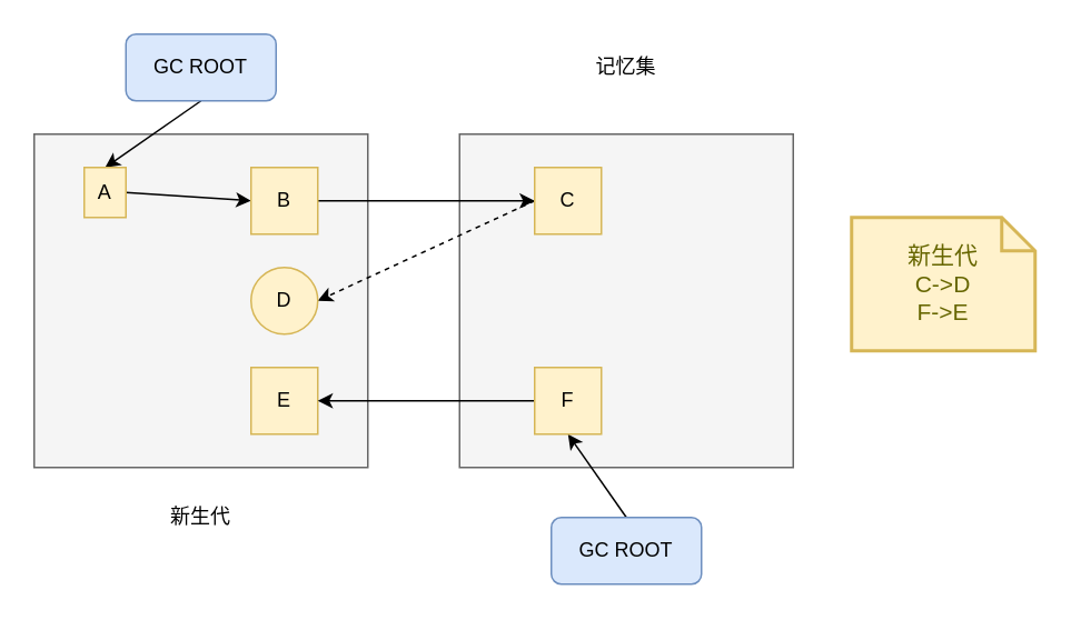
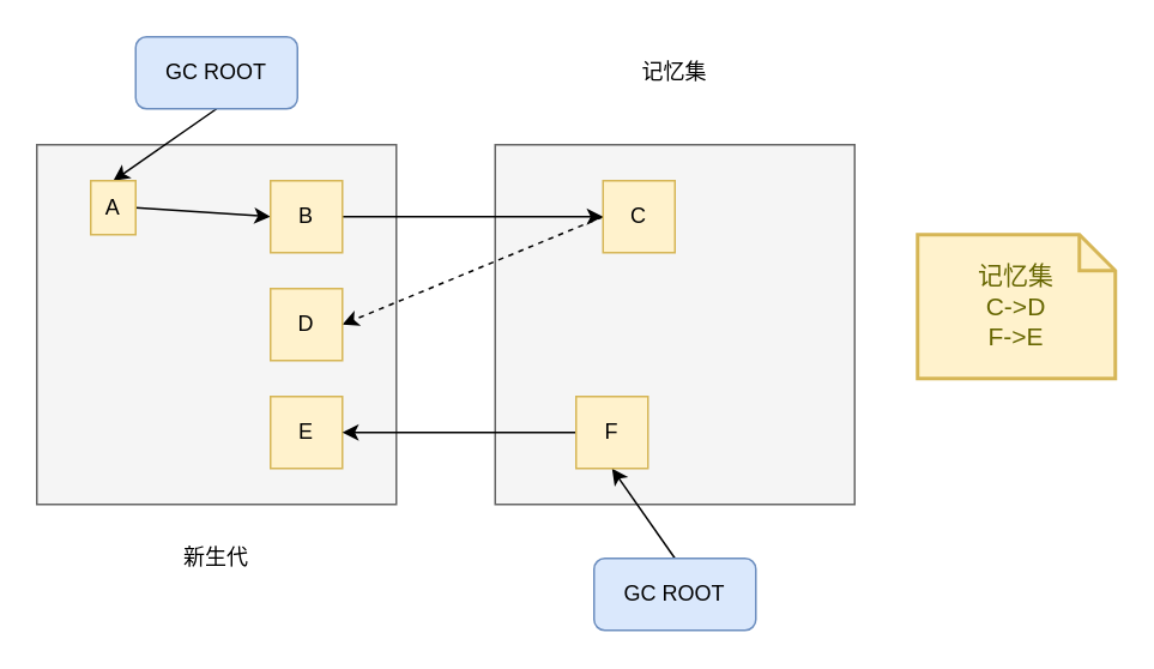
  <mxCell id="0" />
  <mxCell id="1" parent="0" />
  <mxCell id="2" value="" style="rounded=0;whiteSpace=wrap;html=1;fillColor=#f5f5f5;strokeColor=#666666;fontColor=#333333;" vertex="1" parent="1"><mxGeometry x="20" y="80" width="200" height="200" as="geometry" /></mxCell>
  <mxCell id="3" value="" style="rounded=0;whiteSpace=wrap;html=1;fillColor=#f5f5f5;strokeColor=#666666;fontColor=#333333;" vertex="1" parent="1"><mxGeometry x="275" y="80" width="200" height="200" as="geometry" /></mxCell>
  <mxCell id="4" style="rounded=0;orthogonalLoop=1;jettySize=auto;html=1;exitX=0.5;exitY=1;exitDx=0;exitDy=0;entryX=0.5;entryY=0;entryDx=0;entryDy=0;" edge="1" parent="1" source="5" target="9"><mxGeometry relative="1" as="geometry" /></mxCell>
  <mxCell id="5" value="GC ROOT" style="rounded=1;whiteSpace=wrap;html=1;fillColor=#dae8fc;strokeColor=#6c8ebf;" vertex="1" parent="1"><mxGeometry x="75" y="20" width="90" height="40" as="geometry" /></mxCell>
  <mxCell id="6" style="edgeStyle=none;rounded=0;orthogonalLoop=1;jettySize=auto;html=1;exitX=0.5;exitY=0;exitDx=0;exitDy=0;entryX=0.5;entryY=1;entryDx=0;entryDy=0;" edge="1" parent="1" source="7" target="17"><mxGeometry relative="1" as="geometry" /></mxCell>
  <mxCell id="7" value="&lt;span&gt;GC ROOT&lt;/span&gt;" style="rounded=1;whiteSpace=wrap;html=1;fillColor=#dae8fc;strokeColor=#6c8ebf;" vertex="1" parent="1"><mxGeometry x="330" y="310" width="90" height="40" as="geometry" /></mxCell>
  <mxCell id="8" style="edgeStyle=none;rounded=0;orthogonalLoop=1;jettySize=auto;html=1;exitX=1;exitY=0.5;exitDx=0;exitDy=0;entryX=0;entryY=0.5;entryDx=0;entryDy=0;" edge="1" parent="1" source="9" target="11"><mxGeometry relative="1" as="geometry" /></mxCell>
  <mxCell id="9" value="A" style="rounded=0;whiteSpace=wrap;html=1;fillColor=#fff2cc;strokeColor=#d6b656;" vertex="1" parent="1"><mxGeometry x="50" y="100" width="25" height="30" as="geometry" /></mxCell>
  <mxCell id="10" style="edgeStyle=none;rounded=0;orthogonalLoop=1;jettySize=auto;html=1;exitX=1;exitY=0.5;exitDx=0;exitDy=0;entryX=0;entryY=0.5;entryDx=0;entryDy=0;" edge="1" parent="1" source="11" target="13"><mxGeometry relative="1" as="geometry" /></mxCell>
  <mxCell id="11" value="B" style="rounded=0;whiteSpace=wrap;html=1;fillColor=#fff2cc;strokeColor=#d6b656;" vertex="1" parent="1"><mxGeometry x="150" y="100" width="40" height="40" as="geometry" /></mxCell>
  <mxCell id="12" style="edgeStyle=none;rounded=0;orthogonalLoop=1;jettySize=auto;html=1;exitX=0;exitY=0.5;exitDx=0;exitDy=0;entryX=1;entryY=0.5;entryDx=0;entryDy=0;dashed=1;" edge="1" parent="1" source="13" target="14"><mxGeometry relative="1" as="geometry" /></mxCell>
- <mxCell id="13" value="C" style="rounded=0;whiteSpace=wrap;html=1;fillColor=#fff2cc;strokeColor=#d6b656;" vertex="1" parent="1"><mxGeometry x="320" y="100" width="40" height="40" as="geometry" /></mxCell>
- <mxCell id="14" value="D" style="ellipse;whiteSpace=wrap;html=1;fillColor=#fff2cc;strokeColor=#d6b656;" vertex="1" parent="1"><mxGeometry x="150" y="160" width="40" height="40" as="geometry" /></mxCell>
+ <mxCell id="13" value="C" style="rounded=0;whiteSpace=wrap;html=1;fillColor=#fff2cc;strokeColor=#d6b656;" vertex="1" parent="1"><mxGeometry x="335" y="100" width="40" height="40" as="geometry" /></mxCell>
+ <mxCell id="14" value="D" style="rounded=0;whiteSpace=wrap;html=1;fillColor=#fff2cc;strokeColor=#d6b656;" vertex="1" parent="1"><mxGeometry x="150" y="160" width="40" height="40" as="geometry" /></mxCell>
  <mxCell id="15" value="E" style="rounded=0;whiteSpace=wrap;html=1;fillColor=#fff2cc;strokeColor=#d6b656;" vertex="1" parent="1"><mxGeometry x="150" y="220" width="40" height="40" as="geometry" /></mxCell>
  <mxCell id="16" style="edgeStyle=none;rounded=0;orthogonalLoop=1;jettySize=auto;html=1;exitX=0;exitY=0.5;exitDx=0;exitDy=0;entryX=1;entryY=0.5;entryDx=0;entryDy=0;" edge="1" parent="1" source="17" target="15"><mxGeometry relative="1" as="geometry" /></mxCell>
  <mxCell id="17" value="F" style="rounded=0;whiteSpace=wrap;html=1;fillColor=#fff2cc;strokeColor=#d6b656;" vertex="1" parent="1"><mxGeometry x="320" y="220" width="40" height="40" as="geometry" /></mxCell>
- <mxCell id="18" value="新生代&lt;br&gt;C-&amp;gt;D&lt;br&gt;F-&amp;gt;E" style="shape=note;strokeWidth=2;fontSize=14;size=20;whiteSpace=wrap;html=1;fillColor=#fff2cc;strokeColor=#d6b656;fontColor=#666600;" vertex="1" parent="1"><mxGeometry x="510" y="130" width="110.0" height="80" as="geometry" /></mxCell>
+ <mxCell id="18" value="记忆集&lt;br&gt;C-&amp;gt;D&lt;br&gt;F-&amp;gt;E" style="shape=note;strokeWidth=2;fontSize=14;size=20;whiteSpace=wrap;html=1;fillColor=#fff2cc;strokeColor=#d6b656;fontColor=#666600;" vertex="1" parent="1"><mxGeometry x="510" y="130" width="110.0" height="80" as="geometry" /></mxCell>
  <mxCell id="19" value="新生代" style="text;html=1;strokeColor=none;fillColor=none;align=center;verticalAlign=middle;whiteSpace=wrap;rounded=0;" vertex="1" parent="1"><mxGeometry x="100" y="300" width="40" height="20" as="geometry" /></mxCell>
  <mxCell id="20" value="记忆集" style="text;html=1;strokeColor=none;fillColor=none;align=center;verticalAlign=middle;whiteSpace=wrap;rounded=0;" vertex="1" parent="1"><mxGeometry x="355" y="30" width="40" height="20" as="geometry" /></mxCell>
